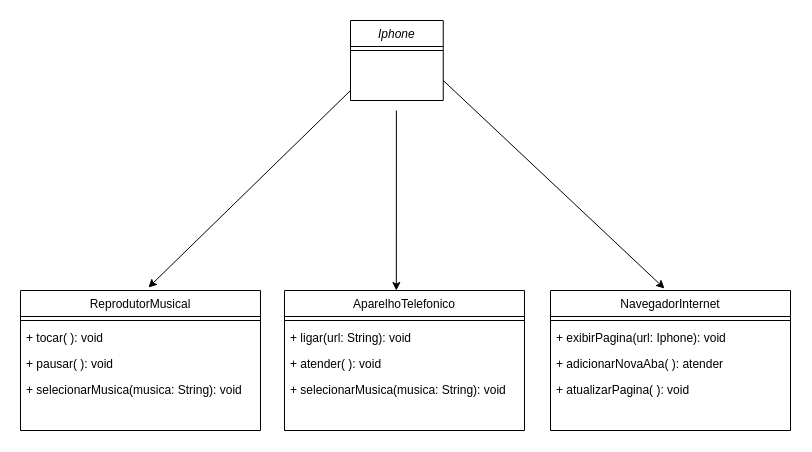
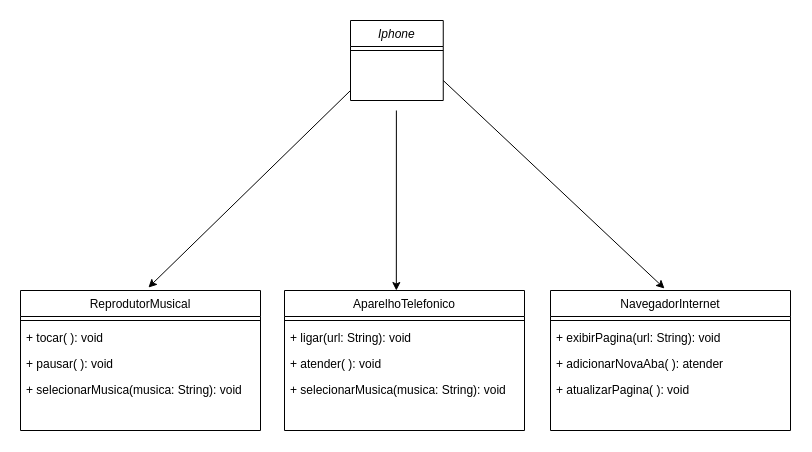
  <mxCell id="0" />
  <mxCell id="1" parent="0" />
  <mxCell id="2" value="Iphone" style="swimlane;fontStyle=2;align=center;verticalAlign=top;childLayout=stackLayout;horizontal=1;startSize=26;horizontalStack=0;resizeParent=1;resizeLast=0;collapsible=1;marginBottom=0;rounded=0;shadow=0;strokeWidth=1;" parent="1" vertex="1"><mxGeometry x="350" y="20" width="92.75" height="80" as="geometry"><mxRectangle x="230" y="140" width="160" height="26" as="alternateBounds" /></mxGeometry></mxCell>
  <mxCell id="3" value="" style="line;html=1;strokeWidth=1;align=left;verticalAlign=middle;spacingTop=-1;spacingLeft=3;spacingRight=3;rotatable=0;labelPosition=right;points=[];portConstraint=eastwest;" parent="2" vertex="1"><mxGeometry y="26" width="92.75" height="8" as="geometry" /></mxCell>
  <mxCell id="4" value="ReprodutorMusical" style="swimlane;fontStyle=0;align=center;verticalAlign=top;childLayout=stackLayout;horizontal=1;startSize=26;horizontalStack=0;resizeParent=1;resizeLast=0;collapsible=1;marginBottom=0;rounded=0;shadow=0;strokeWidth=1;" parent="1" vertex="1"><mxGeometry x="20" y="290" width="240" height="140" as="geometry"><mxRectangle x="130" y="380" width="160" height="26" as="alternateBounds" /></mxGeometry></mxCell>
  <mxCell id="5" value="" style="line;html=1;strokeWidth=1;align=left;verticalAlign=middle;spacingTop=-1;spacingLeft=3;spacingRight=3;rotatable=0;labelPosition=right;points=[];portConstraint=eastwest;" parent="4" vertex="1"><mxGeometry y="26" width="240" height="8" as="geometry" /></mxCell>
  <mxCell id="6" value="+ tocar( ): void" style="text;align=left;verticalAlign=top;spacingLeft=4;spacingRight=4;overflow=hidden;rotatable=0;points=[[0,0.5],[1,0.5]];portConstraint=eastwest;" parent="4" vertex="1"><mxGeometry y="34" width="240" height="26" as="geometry" /></mxCell>
  <mxCell id="7" value="+ pausar( ): void" style="text;align=left;verticalAlign=top;spacingLeft=4;spacingRight=4;overflow=hidden;rotatable=0;points=[[0,0.5],[1,0.5]];portConstraint=eastwest;" vertex="1" parent="4"><mxGeometry y="60" width="240" height="26" as="geometry" /></mxCell>
  <mxCell id="8" value="+ selecionarMusica(musica: String): void" style="text;align=left;verticalAlign=top;spacingLeft=4;spacingRight=4;overflow=hidden;rotatable=0;points=[[0,0.5],[1,0.5]];portConstraint=eastwest;" vertex="1" parent="4"><mxGeometry y="86" width="240" height="26" as="geometry" /></mxCell>
  <mxCell id="9" value="" style="endArrow=classic;html=1;rounded=0;entryX=0.533;entryY=-0.021;entryDx=0;entryDy=0;entryPerimeter=0;" edge="1" parent="1" target="4"><mxGeometry width="50" height="50" relative="1" as="geometry"><mxPoint x="350" y="90" as="sourcePoint" /><mxPoint x="280" y="160" as="targetPoint" /></mxGeometry></mxCell>
  <mxCell id="10" value="AparelhoTelefonico" style="swimlane;fontStyle=0;align=center;verticalAlign=top;childLayout=stackLayout;horizontal=1;startSize=26;horizontalStack=0;resizeParent=1;resizeLast=0;collapsible=1;marginBottom=0;rounded=0;shadow=0;strokeWidth=1;" vertex="1" parent="1"><mxGeometry x="284" y="290" width="240" height="140" as="geometry"><mxRectangle x="130" y="380" width="160" height="26" as="alternateBounds" /></mxGeometry></mxCell>
  <mxCell id="11" value="" style="line;html=1;strokeWidth=1;align=left;verticalAlign=middle;spacingTop=-1;spacingLeft=3;spacingRight=3;rotatable=0;labelPosition=right;points=[];portConstraint=eastwest;" vertex="1" parent="10"><mxGeometry y="26" width="240" height="8" as="geometry" /></mxCell>
  <mxCell id="12" value=" + ligar(url: String): void" style="text;align=left;verticalAlign=top;spacingLeft=4;spacingRight=4;overflow=hidden;rotatable=0;points=[[0,0.5],[1,0.5]];portConstraint=eastwest;" vertex="1" parent="10"><mxGeometry y="34" width="240" height="26" as="geometry" /></mxCell>
  <mxCell id="13" value="+ atender( ): void " style="text;align=left;verticalAlign=top;spacingLeft=4;spacingRight=4;overflow=hidden;rotatable=0;points=[[0,0.5],[1,0.5]];portConstraint=eastwest;" vertex="1" parent="10"><mxGeometry y="60" width="240" height="26" as="geometry" /></mxCell>
  <mxCell id="14" value="+ selecionarMusica(musica: String): void" style="text;align=left;verticalAlign=top;spacingLeft=4;spacingRight=4;overflow=hidden;rotatable=0;points=[[0,0.5],[1,0.5]];portConstraint=eastwest;" vertex="1" parent="10"><mxGeometry y="86" width="240" height="26" as="geometry" /></mxCell>
  <mxCell id="15" value="NavegadorInternet" style="swimlane;fontStyle=0;align=center;verticalAlign=top;childLayout=stackLayout;horizontal=1;startSize=26;horizontalStack=0;resizeParent=1;resizeLast=0;collapsible=1;marginBottom=0;rounded=0;shadow=0;strokeWidth=1;" vertex="1" parent="1"><mxGeometry x="550" y="290" width="240" height="140" as="geometry"><mxRectangle x="130" y="380" width="160" height="26" as="alternateBounds" /></mxGeometry></mxCell>
  <mxCell id="16" value="" style="line;html=1;strokeWidth=1;align=left;verticalAlign=middle;spacingTop=-1;spacingLeft=3;spacingRight=3;rotatable=0;labelPosition=right;points=[];portConstraint=eastwest;" vertex="1" parent="15"><mxGeometry y="26" width="240" height="8" as="geometry" /></mxCell>
- <mxCell id="17" value=" + exibirPagina(url: Iphone): void" style="text;align=left;verticalAlign=top;spacingLeft=4;spacingRight=4;overflow=hidden;rotatable=0;points=[[0,0.5],[1,0.5]];portConstraint=eastwest;" vertex="1" parent="15"><mxGeometry y="34" width="240" height="26" as="geometry" /></mxCell>
+ <mxCell id="17" value=" + exibirPagina(url: String): void" style="text;align=left;verticalAlign=top;spacingLeft=4;spacingRight=4;overflow=hidden;rotatable=0;points=[[0,0.5],[1,0.5]];portConstraint=eastwest;" vertex="1" parent="15"><mxGeometry y="34" width="240" height="26" as="geometry" /></mxCell>
  <mxCell id="18" value="+ adicionarNovaAba( ): atender  " style="text;align=left;verticalAlign=top;spacingLeft=4;spacingRight=4;overflow=hidden;rotatable=0;points=[[0,0.5],[1,0.5]];portConstraint=eastwest;" vertex="1" parent="15"><mxGeometry y="60" width="240" height="26" as="geometry" /></mxCell>
  <mxCell id="19" value="+ atualizarPagina( ): void" style="text;align=left;verticalAlign=top;spacingLeft=4;spacingRight=4;overflow=hidden;rotatable=0;points=[[0,0.5],[1,0.5]];portConstraint=eastwest;" vertex="1" parent="15"><mxGeometry y="86" width="240" height="26" as="geometry" /></mxCell>
  <mxCell id="20" value="" style="endArrow=classic;html=1;rounded=0;entryX=0.466;entryY=0;entryDx=0;entryDy=0;entryPerimeter=0;" edge="1" parent="1" target="10"><mxGeometry width="50" height="50" relative="1" as="geometry"><mxPoint x="395.88" y="110" as="sourcePoint" /><mxPoint x="395.88" y="180" as="targetPoint" /></mxGeometry></mxCell>
  <mxCell id="21" value="" style="endArrow=classic;html=1;rounded=0;entryX=0.475;entryY=-0.014;entryDx=0;entryDy=0;entryPerimeter=0;" edge="1" parent="1" target="15"><mxGeometry width="50" height="50" relative="1" as="geometry"><mxPoint x="442.75" y="80" as="sourcePoint" /><mxPoint x="508.75" y="160" as="targetPoint" /></mxGeometry></mxCell>
